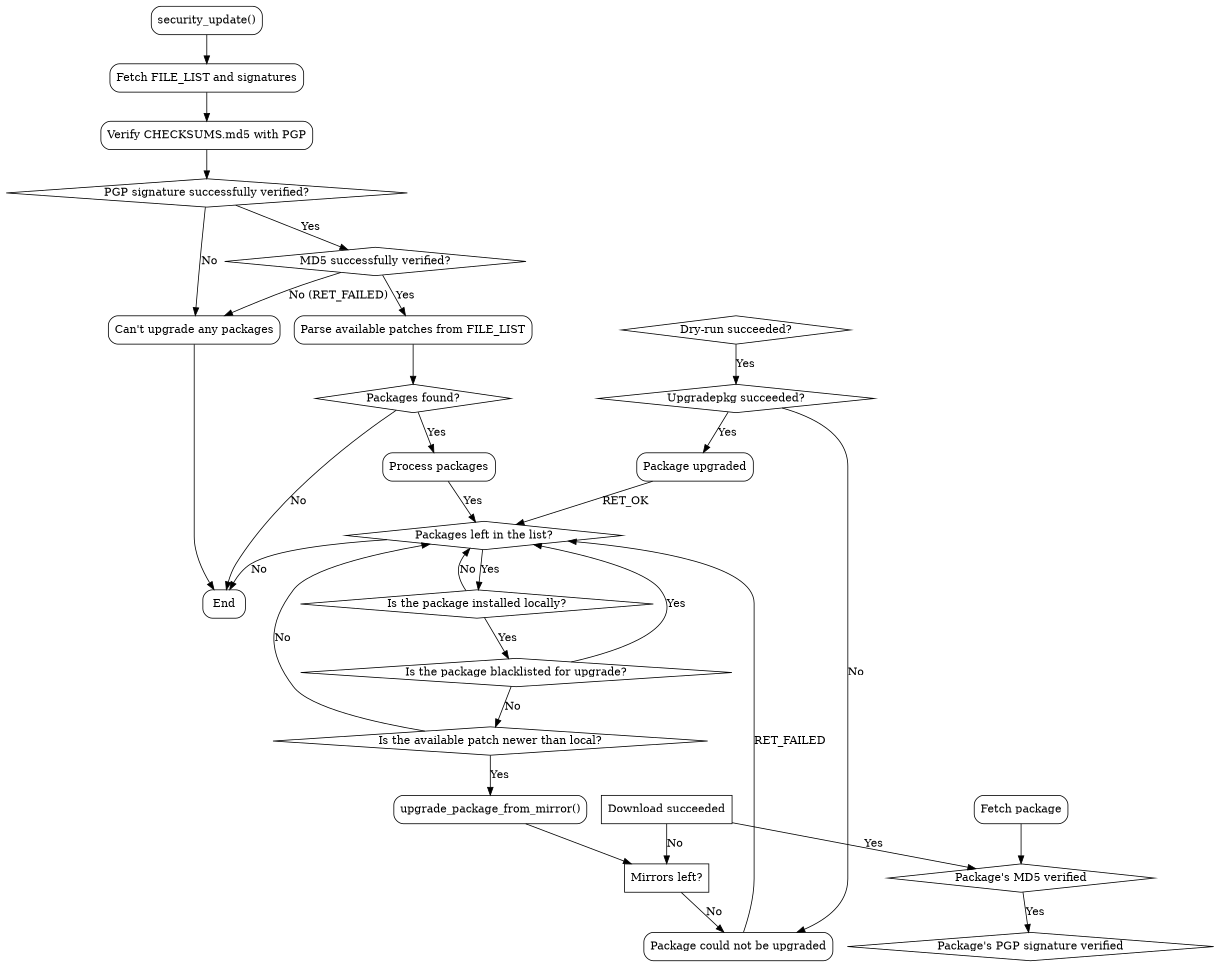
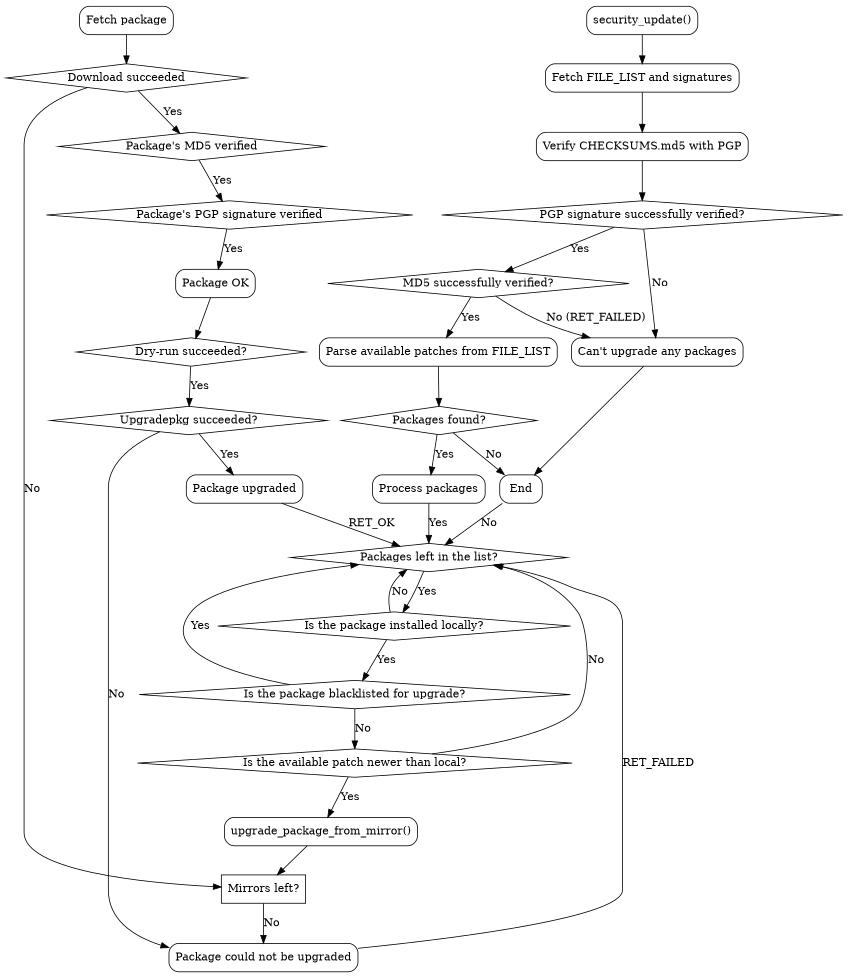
  digraph {
    node [shape=box]
    n1 [label="security_update()" style=rounded]
    n2 [label="Fetch FILE_LIST and signatures" style=rounded]
    n3 [label="Verify CHECKSUMS.md5 with PGP" style=rounded]
    n4 [label=End style=rounded]
    n5 [label="PGP signature successfully verified?" shape=diamond]
    n6 [label="MD5 successfully verified?" shape=diamond]
    n7 [label="Can't upgrade any packages" style=rounded]
    n8 [label="Parse available patches from FILE_LIST" style=rounded]
    n9 [label="Packages found?" shape=diamond]
    n10 [label="Package's MD5 verified" shape=diamond]
    n11 [label="Package's PGP signature verified" shape=diamond]
+   n12 [label="Package OK" style=rounded]
    n13 [label="Dry-run succeeded?" shape=diamond]
    n14 [label="Upgradepkg succeeded?" shape=diamond]
    n15 [label="Process packages" style=rounded]
    n16 [label="Packages left in the list?" shape=diamond]
    n17 [label="Is the package installed locally?" shape=diamond]
    n18 [label="Is the package blacklisted for upgrade?" shape=diamond]
    n19 [label="Is the available patch newer than local?" shape=diamond]
    n20 [label="upgrade_package_from_mirror()" style=rounded]
    n21 [label="Mirrors left?"]
    n22 [label="Package could not be upgraded" style=rounded]
    n23 [label="Fetch package" style=rounded]
-   n24 [label="Download succeeded"]
+   n24 [label="Download succeeded" shape=diamond]
    n25 [label="Package upgraded" style=rounded]
    n1 -> n2
    n2 -> n3
    n3 -> n5
    n5 -> n6 [label=Yes]
    n5 -> n7 [label=No]
    n6 -> n7 [label="No (RET_FAILED)"]
    n6 -> n8 [label=Yes]
    n7 -> n4
    n8 -> n9
    n9 -> n4 [label=No]
    n9 -> n15 [label=Yes]
    n10 -> n11 [label=Yes]
+   n11 -> n12 [label=Yes]
+   n12 -> n13
    n13 -> n14 [label=Yes]
    n14 -> n22 [label=No]
    n14 -> n25 [label=Yes]
    n15 -> n16 [label=Yes]
-   n16 -> n4 [label=No]
+   n4 -> n16 [label=No]
    n16 -> n17 [label=Yes]
    n17 -> n16 [label=No]
    n17 -> n18 [label=Yes]
    n18 -> n16 [label=Yes]
    n18 -> n19 [label=No]
    n19 -> n16 [label=No]
    n19 -> n20 [label=Yes]
    n20 -> n21
    n21 -> n22 [label=No]
    n22 -> n16 [label=RET_FAILED]
-   n23 -> n10
+   n23 -> n24
    n24 -> n10 [label=Yes]
    n24 -> n21 [label=No]
    n25 -> n16 [label=RET_OK]
  }
